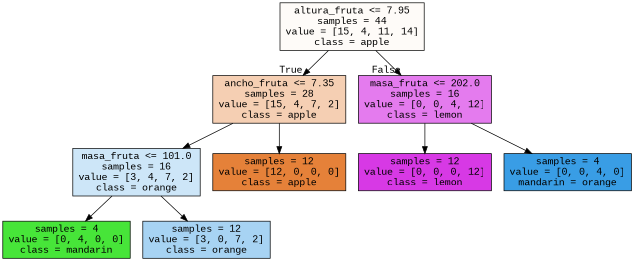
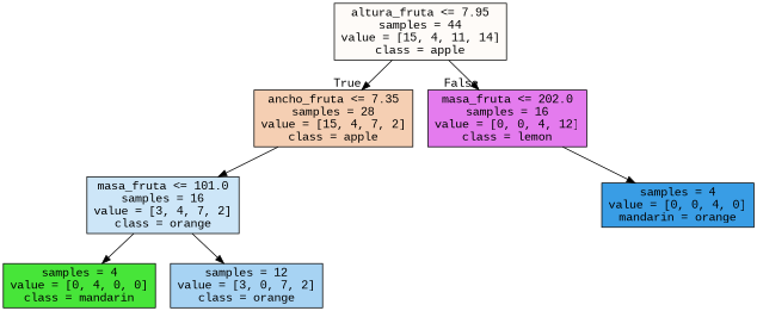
  digraph {
    fontname="Liberation Mono"
    node [color=black fontname="Liberation Mono" shape=box style=filled]
    edge [fontname="Liberation Mono"]
    n1 [fillcolor="#e5813908" label="altura_fruta <= 7.95\nsamples = 44\nvalue = [15, 4, 11, 14]\nclass = apple"]
    n2 [fillcolor="#e5813961" label="ancho_fruta <= 7.35\nsamples = 28\nvalue = [15, 4, 7, 2]\nclass = apple"]
    n3 [fillcolor="#d739e5aa" label="masa_fruta <= 202.0\nsamples = 16\nvalue = [0, 0, 4, 12]\nclass = lemon"]
    n4 [fillcolor="#399de540" label="masa_fruta <= 101.0\nsamples = 16\nvalue = [3, 4, 7, 2]\nclass = orange"]
-   n5 [fillcolor="#e58139ff" label="samples = 12\nvalue = [12, 0, 0, 0]\nclass = apple"]
-   n6 [fillcolor="#d739e5ff" label="samples = 12\nvalue = [0, 0, 0, 12]\nclass = lemon"]
    n7 [fillcolor="#399de5ff" label="samples = 4\nvalue = [0, 0, 4, 0]\nmandarin = orange"]
    n8 [fillcolor="#47e539ff" label="samples = 4\nvalue = [0, 4, 0, 0]\nclass = mandarin"]
    n9 [fillcolor="#399de571" label="samples = 12\nvalue = [3, 0, 7, 2]\nclass = orange"]
    n1 -> n2 [headlabel=True labelangle=45 labeldistance=2.5]
    n1 -> n3 [headlabel=False labelangle=-45 labeldistance=2.5]
    n2 -> n4
-   n2 -> n5
-   n3 -> n6
    n3 -> n7
    n4 -> n8
    n4 -> n9
  }
